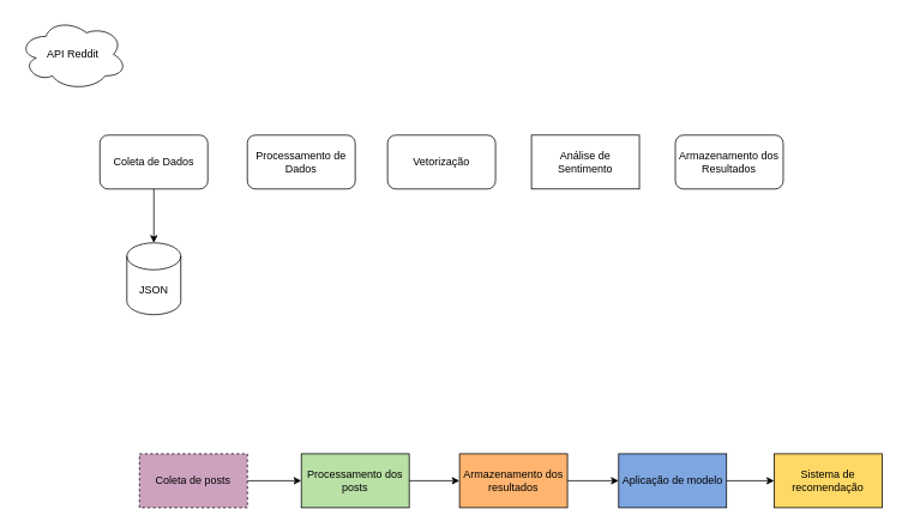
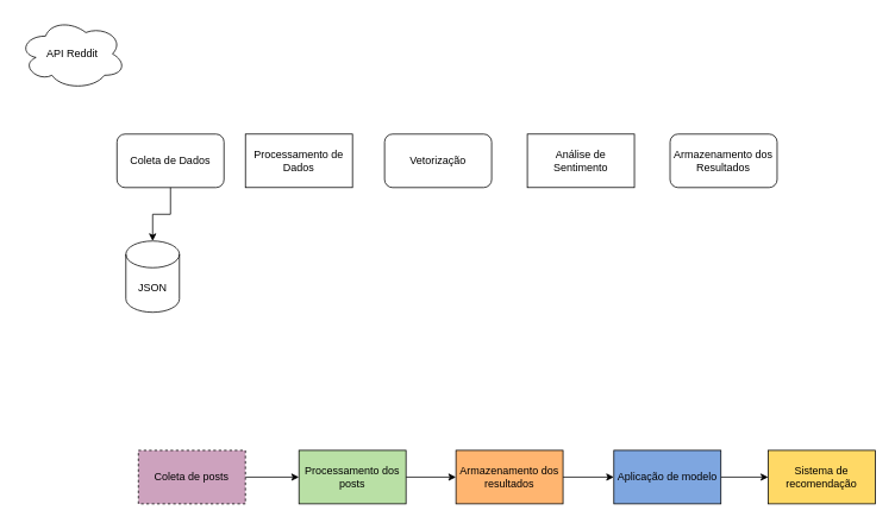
  <mxCell id="0" />
  <mxCell id="1" parent="0" />
  <mxCell id="2" value="API Reddit" style="ellipse;shape=cloud;whiteSpace=wrap;html=1;" vertex="1" parent="1"><mxGeometry x="20" y="20" width="120" height="80" as="geometry" /></mxCell>
- <mxCell id="3" value="Coleta de Dados" style="rounded=1;whiteSpace=wrap;html=1;" vertex="1" parent="1"><mxGeometry x="110" y="150" width="120" height="60" as="geometry" /></mxCell>
- <mxCell id="4" value="Processamento de Dados" style="rounded=1;whiteSpace=wrap;html=1;" vertex="1" parent="1"><mxGeometry x="274" y="150" width="120" height="60" as="geometry" /></mxCell>
+ <mxCell id="3" value="Coleta de Dados" style="rounded=1;whiteSpace=wrap;html=1;" vertex="1" parent="1"><mxGeometry x="130" y="150" width="120" height="60" as="geometry" /></mxCell>
+ <mxCell id="4" value="Processamento de Dados" style="whiteSpace=wrap;html=1;rounded=0;" vertex="1" parent="1"><mxGeometry x="274" y="150" width="120" height="60" as="geometry" /></mxCell>
  <mxCell id="5" value="Vetorização" style="rounded=1;whiteSpace=wrap;html=1;" vertex="1" parent="1"><mxGeometry x="430" y="150" width="120" height="60" as="geometry" /></mxCell>
  <mxCell id="6" value="Análise de Sentimento" style="whiteSpace=wrap;html=1;rounded=0;" vertex="1" parent="1"><mxGeometry x="590" y="150" width="120" height="60" as="geometry" /></mxCell>
  <mxCell id="7" value="Armazenamento dos Resultados" style="rounded=1;whiteSpace=wrap;html=1;" vertex="1" parent="1"><mxGeometry x="750" y="150" width="120" height="60" as="geometry" /></mxCell>
  <mxCell id="8" value="JSON" style="shape=cylinder3;whiteSpace=wrap;html=1;boundedLbl=1;backgroundOutline=1;size=15;" vertex="1" parent="1"><mxGeometry x="140" y="270" width="60" height="80" as="geometry" /></mxCell>
  <mxCell id="9" style="edgeStyle=orthogonalEdgeStyle;rounded=0;orthogonalLoop=1;jettySize=auto;html=1;entryX=0.5;entryY=0;entryDx=0;entryDy=0;entryPerimeter=0;" edge="1" parent="1" source="3" target="8"><mxGeometry relative="1" as="geometry" /></mxCell>
  <mxCell id="10" value="" style="edgeStyle=orthogonalEdgeStyle;rounded=0;orthogonalLoop=1;jettySize=auto;html=1;" edge="1" parent="1" source="11" target="13"><mxGeometry relative="1" as="geometry" /></mxCell>
  <mxCell id="11" value="Coleta de posts" style="rounded=0;whiteSpace=wrap;html=1;fillColor=light-dark(#CDA2BE,var(--ge-dark-color, #121212));dashed=1;" vertex="1" parent="1"><mxGeometry x="154" y="505" width="120" height="60" as="geometry" /></mxCell>
  <mxCell id="12" value="" style="edgeStyle=orthogonalEdgeStyle;rounded=0;orthogonalLoop=1;jettySize=auto;html=1;" edge="1" parent="1" source="13" target="15"><mxGeometry relative="1" as="geometry" /></mxCell>
  <mxCell id="13" value="Processamento dos posts" style="rounded=0;whiteSpace=wrap;html=1;fillColor=light-dark(#B9E0A5,var(--ge-dark-color, #121212));" vertex="1" parent="1"><mxGeometry x="334" y="505" width="120" height="60" as="geometry" /></mxCell>
  <mxCell id="14" value="" style="edgeStyle=orthogonalEdgeStyle;rounded=0;orthogonalLoop=1;jettySize=auto;html=1;" edge="1" parent="1" source="15" target="17"><mxGeometry relative="1" as="geometry" /></mxCell>
  <mxCell id="15" value="Armazenamento dos resultados" style="rounded=0;whiteSpace=wrap;html=1;fillColor=light-dark(#FFB570,var(--ge-dark-color, #121212));" vertex="1" parent="1"><mxGeometry x="510" y="505" width="120" height="60" as="geometry" /></mxCell>
  <mxCell id="16" value="" style="edgeStyle=orthogonalEdgeStyle;rounded=0;orthogonalLoop=1;jettySize=auto;html=1;" edge="1" parent="1" source="17" target="18"><mxGeometry relative="1" as="geometry" /></mxCell>
  <mxCell id="17" value="Aplicação de modelo" style="rounded=0;whiteSpace=wrap;html=1;fillColor=light-dark(#7EA6E0,var(--ge-dark-color, #121212));" vertex="1" parent="1"><mxGeometry x="687" y="505" width="120" height="60" as="geometry" /></mxCell>
  <mxCell id="18" value="Sistema de recomendação" style="rounded=0;whiteSpace=wrap;html=1;fillColor=light-dark(#FFD966,var(--ge-dark-color, #121212));" vertex="1" parent="1"><mxGeometry x="860" y="505" width="120" height="60" as="geometry" /></mxCell>
